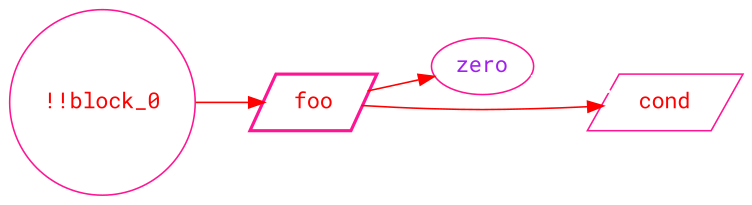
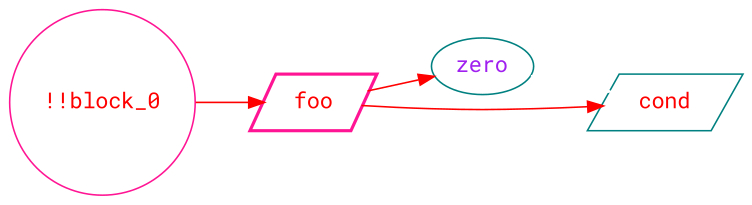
  digraph {
    color=white
    fontcolor=white
    fontname="Roboto Mono"
    rankdir=LR
    node [color=teal fontcolor=red fontname="Roboto Mono" shape=parallelogram]
    edge [color=red fontcolor=white fontname="Roboto Mono"]
-   zero [color=deeppink fontcolor=purple shape=ellipse]
-   cond [color=deeppink]
+   zero [fontcolor=purple shape=ellipse]
+   cond
    foo [color=deeppink style=bold]
    "!!block_0" [color=deeppink shape=circle]
    zero -> cond [color=white]
    foo -> zero
    foo -> cond
    "!!block_0" -> foo
  }
